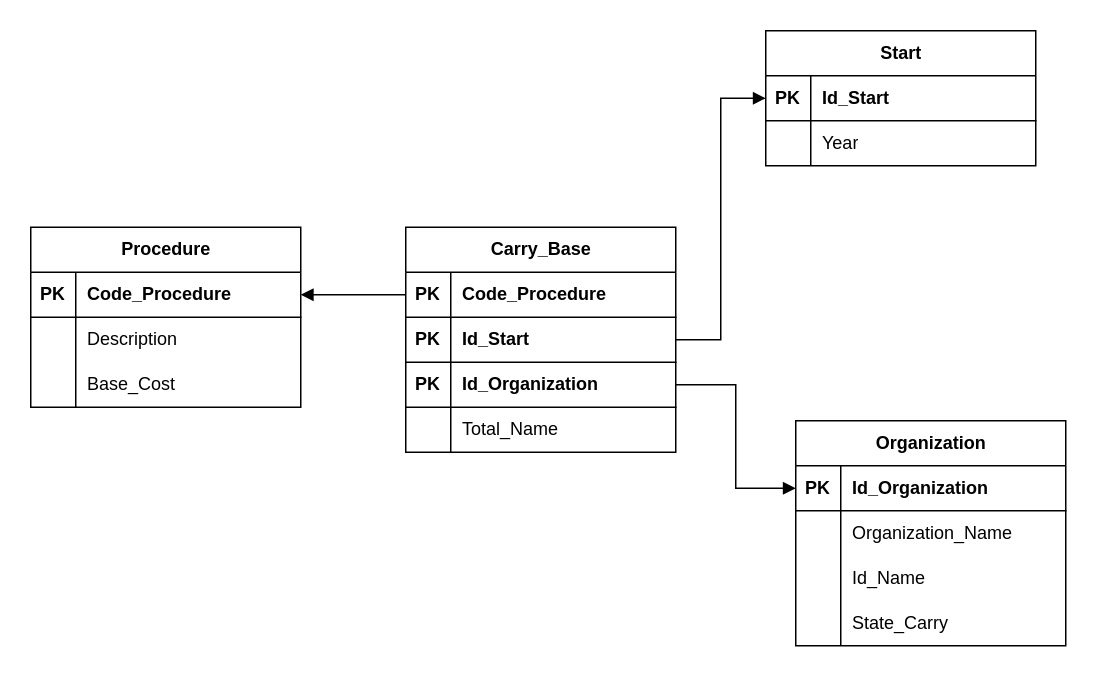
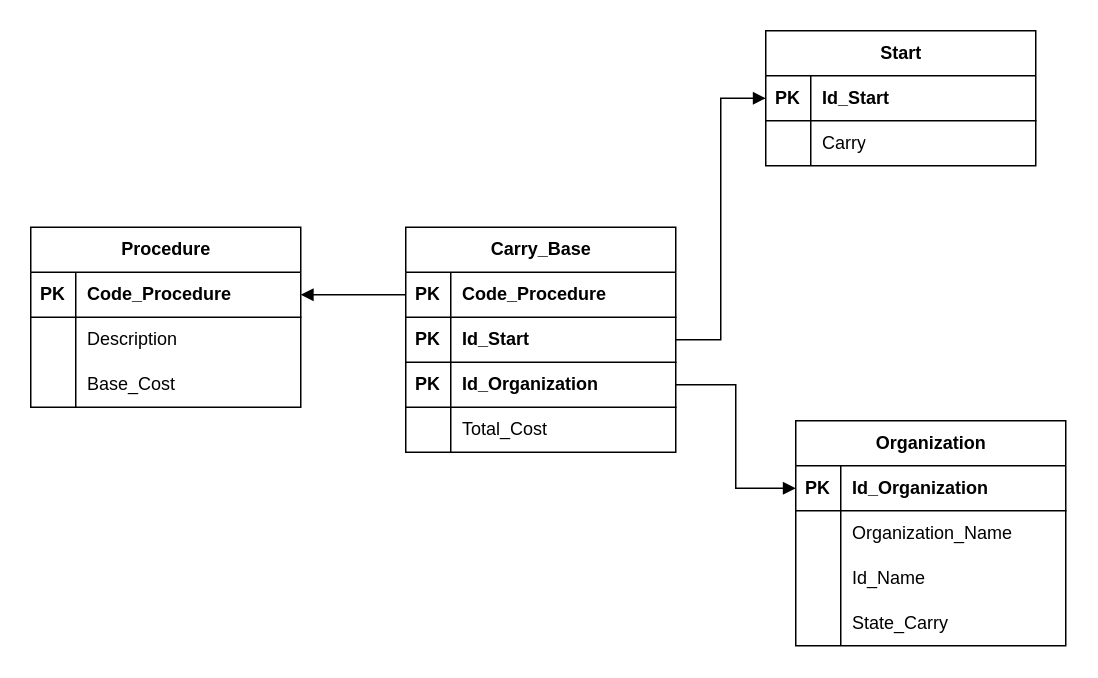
  <mxCell id="0" />
  <mxCell id="1" parent="0" />
  <mxCell id="2" style="edgeStyle=orthogonalEdgeStyle;rounded=0;orthogonalLoop=1;jettySize=auto;html=1;exitX=0;exitY=0.5;exitDx=0;exitDy=0;endArrow=block;startFill=0;endFill=1;entryX=1;entryY=0.5;entryDx=0;entryDy=0;" edge="1" parent="1" source="5" target="31"><mxGeometry relative="1" as="geometry"><mxPoint x="210" y="310" as="targetPoint" /></mxGeometry></mxCell>
  <mxCell id="3" style="edgeStyle=orthogonalEdgeStyle;rounded=0;orthogonalLoop=1;jettySize=auto;html=1;exitX=0;exitY=0.5;exitDx=0;exitDy=0;entryX=1;entryY=0.5;entryDx=0;entryDy=0;endArrow=none;startFill=1;startArrow=block;" edge="1" parent="1" source="18" target="11"><mxGeometry relative="1" as="geometry"><mxPoint x="439.86" y="127.85" as="targetPoint" /></mxGeometry></mxCell>
  <mxCell id="4" value="Carry_Base" style="shape=table;startSize=30;container=1;collapsible=1;childLayout=tableLayout;fixedRows=1;rowLines=0;fontStyle=1;align=center;resizeLast=1;html=1;" vertex="1" parent="1"><mxGeometry x="270" y="151" width="180" height="150" as="geometry" /></mxCell>
  <mxCell id="5" value="" style="shape=tableRow;horizontal=0;startSize=0;swimlaneHead=0;swimlaneBody=0;fillColor=none;collapsible=0;dropTarget=0;points=[[0,0.5],[1,0.5]];portConstraint=eastwest;top=0;left=0;right=0;bottom=1;" vertex="1" parent="4"><mxGeometry y="30" width="180" height="30" as="geometry" /></mxCell>
  <mxCell id="6" value="PK" style="shape=partialRectangle;connectable=0;fillColor=none;top=0;left=0;bottom=0;right=0;fontStyle=1;overflow=hidden;whiteSpace=wrap;html=1;" vertex="1" parent="5"><mxGeometry width="30" height="30" as="geometry"><mxRectangle width="30" height="30" as="alternateBounds" /></mxGeometry></mxCell>
  <mxCell id="7" value="Code_Procedure" style="shape=partialRectangle;connectable=0;fillColor=none;top=0;left=0;bottom=0;right=0;align=left;spacingLeft=6;fontStyle=1;overflow=hidden;whiteSpace=wrap;html=1;" vertex="1" parent="5"><mxGeometry x="30" width="150" height="30" as="geometry"><mxRectangle width="150" height="30" as="alternateBounds" /></mxGeometry></mxCell>
  <mxCell id="8" value="" style="shape=tableRow;horizontal=0;startSize=0;swimlaneHead=0;swimlaneBody=0;fillColor=none;collapsible=0;dropTarget=0;points=[[0,0.5],[1,0.5]];portConstraint=eastwest;top=0;left=0;right=0;bottom=1;" vertex="1" parent="4"><mxGeometry y="60" width="180" height="30" as="geometry" /></mxCell>
  <mxCell id="9" value="PK" style="shape=partialRectangle;connectable=0;fillColor=none;top=0;left=0;bottom=0;right=0;fontStyle=1;overflow=hidden;whiteSpace=wrap;html=1;" vertex="1" parent="8"><mxGeometry width="30" height="30" as="geometry"><mxRectangle width="30" height="30" as="alternateBounds" /></mxGeometry></mxCell>
  <mxCell id="10" value="Id_Start" style="shape=partialRectangle;connectable=0;fillColor=none;top=0;left=0;bottom=0;right=0;align=left;spacingLeft=6;fontStyle=1;overflow=hidden;whiteSpace=wrap;html=1;" vertex="1" parent="8"><mxGeometry x="30" width="150" height="30" as="geometry"><mxRectangle width="150" height="30" as="alternateBounds" /></mxGeometry></mxCell>
  <mxCell id="11" value="" style="shape=tableRow;horizontal=0;startSize=0;swimlaneHead=0;swimlaneBody=0;fillColor=none;collapsible=0;dropTarget=0;points=[[0,0.5],[1,0.5]];portConstraint=eastwest;top=0;left=0;right=0;bottom=1;" vertex="1" parent="4"><mxGeometry y="90" width="180" height="30" as="geometry" /></mxCell>
  <mxCell id="12" value="PK" style="shape=partialRectangle;connectable=0;fillColor=none;top=0;left=0;bottom=0;right=0;fontStyle=1;overflow=hidden;whiteSpace=wrap;html=1;" vertex="1" parent="11"><mxGeometry width="30" height="30" as="geometry"><mxRectangle width="30" height="30" as="alternateBounds" /></mxGeometry></mxCell>
  <mxCell id="13" value="Id_Organization" style="shape=partialRectangle;connectable=0;fillColor=none;top=0;left=0;bottom=0;right=0;align=left;spacingLeft=6;fontStyle=1;overflow=hidden;whiteSpace=wrap;html=1;" vertex="1" parent="11"><mxGeometry x="30" width="150" height="30" as="geometry"><mxRectangle width="150" height="30" as="alternateBounds" /></mxGeometry></mxCell>
  <mxCell id="14" value="" style="shape=tableRow;horizontal=0;startSize=0;swimlaneHead=0;swimlaneBody=0;fillColor=none;collapsible=0;dropTarget=0;points=[[0,0.5],[1,0.5]];portConstraint=eastwest;top=0;left=0;right=0;bottom=0;" vertex="1" parent="4"><mxGeometry y="120" width="180" height="30" as="geometry" /></mxCell>
  <mxCell id="15" value="" style="shape=partialRectangle;connectable=0;fillColor=none;top=0;left=0;bottom=0;right=0;editable=1;overflow=hidden;whiteSpace=wrap;html=1;" vertex="1" parent="14"><mxGeometry width="30" height="30" as="geometry"><mxRectangle width="30" height="30" as="alternateBounds" /></mxGeometry></mxCell>
- <mxCell id="16" value="Total_Name" style="shape=partialRectangle;connectable=0;fillColor=none;top=0;left=0;bottom=0;right=0;align=left;spacingLeft=6;overflow=hidden;whiteSpace=wrap;html=1;" vertex="1" parent="14"><mxGeometry x="30" width="150" height="30" as="geometry"><mxRectangle width="150" height="30" as="alternateBounds" /></mxGeometry></mxCell>
+ <mxCell id="16" value="Total_Cost" style="shape=partialRectangle;connectable=0;fillColor=none;top=0;left=0;bottom=0;right=0;align=left;spacingLeft=6;overflow=hidden;whiteSpace=wrap;html=1;" vertex="1" parent="14"><mxGeometry x="30" width="150" height="30" as="geometry"><mxRectangle width="150" height="30" as="alternateBounds" /></mxGeometry></mxCell>
  <mxCell id="17" value="Organization" style="shape=table;startSize=30;container=1;collapsible=1;childLayout=tableLayout;fixedRows=1;rowLines=0;fontStyle=1;align=center;resizeLast=1;html=1;" vertex="1" parent="1"><mxGeometry x="530" y="280" width="180" height="150" as="geometry" /></mxCell>
  <mxCell id="18" value="" style="shape=tableRow;horizontal=0;startSize=0;swimlaneHead=0;swimlaneBody=0;fillColor=none;collapsible=0;dropTarget=0;points=[[0,0.5],[1,0.5]];portConstraint=eastwest;top=0;left=0;right=0;bottom=1;" vertex="1" parent="17"><mxGeometry y="30" width="180" height="30" as="geometry" /></mxCell>
  <mxCell id="19" value="PK" style="shape=partialRectangle;connectable=0;fillColor=none;top=0;left=0;bottom=0;right=0;fontStyle=1;overflow=hidden;whiteSpace=wrap;html=1;" vertex="1" parent="18"><mxGeometry width="30" height="30" as="geometry"><mxRectangle width="30" height="30" as="alternateBounds" /></mxGeometry></mxCell>
  <mxCell id="20" value="Id_Organization" style="shape=partialRectangle;connectable=0;fillColor=none;top=0;left=0;bottom=0;right=0;align=left;spacingLeft=6;fontStyle=1;overflow=hidden;whiteSpace=wrap;html=1;" vertex="1" parent="18"><mxGeometry x="30" width="150" height="30" as="geometry"><mxRectangle width="150" height="30" as="alternateBounds" /></mxGeometry></mxCell>
  <mxCell id="21" value="" style="shape=tableRow;horizontal=0;startSize=0;swimlaneHead=0;swimlaneBody=0;fillColor=none;collapsible=0;dropTarget=0;points=[[0,0.5],[1,0.5]];portConstraint=eastwest;top=0;left=0;right=0;bottom=0;" vertex="1" parent="17"><mxGeometry y="60" width="180" height="30" as="geometry" /></mxCell>
  <mxCell id="22" value="" style="shape=partialRectangle;connectable=0;fillColor=none;top=0;left=0;bottom=0;right=0;editable=1;overflow=hidden;whiteSpace=wrap;html=1;" vertex="1" parent="21"><mxGeometry width="30" height="30" as="geometry"><mxRectangle width="30" height="30" as="alternateBounds" /></mxGeometry></mxCell>
  <mxCell id="23" value="Organization_Name" style="shape=partialRectangle;connectable=0;fillColor=none;top=0;left=0;bottom=0;right=0;align=left;spacingLeft=6;overflow=hidden;whiteSpace=wrap;html=1;" vertex="1" parent="21"><mxGeometry x="30" width="150" height="30" as="geometry"><mxRectangle width="150" height="30" as="alternateBounds" /></mxGeometry></mxCell>
  <mxCell id="24" value="" style="shape=tableRow;horizontal=0;startSize=0;swimlaneHead=0;swimlaneBody=0;fillColor=none;collapsible=0;dropTarget=0;points=[[0,0.5],[1,0.5]];portConstraint=eastwest;top=0;left=0;right=0;bottom=0;" vertex="1" parent="17"><mxGeometry y="90" width="180" height="30" as="geometry" /></mxCell>
  <mxCell id="25" value="" style="shape=partialRectangle;connectable=0;fillColor=none;top=0;left=0;bottom=0;right=0;editable=1;overflow=hidden;whiteSpace=wrap;html=1;" vertex="1" parent="24"><mxGeometry width="30" height="30" as="geometry"><mxRectangle width="30" height="30" as="alternateBounds" /></mxGeometry></mxCell>
  <mxCell id="26" value="Id_Name" style="shape=partialRectangle;connectable=0;fillColor=none;top=0;left=0;bottom=0;right=0;align=left;spacingLeft=6;overflow=hidden;whiteSpace=wrap;html=1;" vertex="1" parent="24"><mxGeometry x="30" width="150" height="30" as="geometry"><mxRectangle width="150" height="30" as="alternateBounds" /></mxGeometry></mxCell>
  <mxCell id="27" value="" style="shape=tableRow;horizontal=0;startSize=0;swimlaneHead=0;swimlaneBody=0;fillColor=none;collapsible=0;dropTarget=0;points=[[0,0.5],[1,0.5]];portConstraint=eastwest;top=0;left=0;right=0;bottom=0;" vertex="1" parent="17"><mxGeometry y="120" width="180" height="30" as="geometry" /></mxCell>
  <mxCell id="28" value="" style="shape=partialRectangle;connectable=0;fillColor=none;top=0;left=0;bottom=0;right=0;editable=1;overflow=hidden;whiteSpace=wrap;html=1;" vertex="1" parent="27"><mxGeometry width="30" height="30" as="geometry"><mxRectangle width="30" height="30" as="alternateBounds" /></mxGeometry></mxCell>
  <mxCell id="29" value="State_Carry" style="shape=partialRectangle;connectable=0;fillColor=none;top=0;left=0;bottom=0;right=0;align=left;spacingLeft=6;overflow=hidden;whiteSpace=wrap;html=1;" vertex="1" parent="27"><mxGeometry x="30" width="150" height="30" as="geometry"><mxRectangle width="150" height="30" as="alternateBounds" /></mxGeometry></mxCell>
  <mxCell id="30" value="Procedure" style="shape=table;startSize=30;container=1;collapsible=1;childLayout=tableLayout;fixedRows=1;rowLines=0;fontStyle=1;align=center;resizeLast=1;html=1;" vertex="1" parent="1"><mxGeometry x="20" y="151" width="180" height="120" as="geometry" /></mxCell>
  <mxCell id="31" value="" style="shape=tableRow;horizontal=0;startSize=0;swimlaneHead=0;swimlaneBody=0;fillColor=none;collapsible=0;dropTarget=0;points=[[0,0.5],[1,0.5]];portConstraint=eastwest;top=0;left=0;right=0;bottom=1;" vertex="1" parent="30"><mxGeometry y="30" width="180" height="30" as="geometry" /></mxCell>
  <mxCell id="32" value="PK" style="shape=partialRectangle;connectable=0;fillColor=none;top=0;left=0;bottom=0;right=0;fontStyle=1;overflow=hidden;whiteSpace=wrap;html=1;" vertex="1" parent="31"><mxGeometry width="30" height="30" as="geometry"><mxRectangle width="30" height="30" as="alternateBounds" /></mxGeometry></mxCell>
  <mxCell id="33" value="Code_Procedure" style="shape=partialRectangle;connectable=0;fillColor=none;top=0;left=0;bottom=0;right=0;align=left;spacingLeft=6;fontStyle=1;overflow=hidden;whiteSpace=wrap;html=1;" vertex="1" parent="31"><mxGeometry x="30" width="150" height="30" as="geometry"><mxRectangle width="150" height="30" as="alternateBounds" /></mxGeometry></mxCell>
  <mxCell id="34" value="" style="shape=tableRow;horizontal=0;startSize=0;swimlaneHead=0;swimlaneBody=0;fillColor=none;collapsible=0;dropTarget=0;points=[[0,0.5],[1,0.5]];portConstraint=eastwest;top=0;left=0;right=0;bottom=0;" vertex="1" parent="30"><mxGeometry y="60" width="180" height="30" as="geometry" /></mxCell>
  <mxCell id="35" value="" style="shape=partialRectangle;connectable=0;fillColor=none;top=0;left=0;bottom=0;right=0;editable=1;overflow=hidden;whiteSpace=wrap;html=1;" vertex="1" parent="34"><mxGeometry width="30" height="30" as="geometry"><mxRectangle width="30" height="30" as="alternateBounds" /></mxGeometry></mxCell>
  <mxCell id="36" value="Description" style="shape=partialRectangle;connectable=0;fillColor=none;top=0;left=0;bottom=0;right=0;align=left;spacingLeft=6;overflow=hidden;whiteSpace=wrap;html=1;" vertex="1" parent="34"><mxGeometry x="30" width="150" height="30" as="geometry"><mxRectangle width="150" height="30" as="alternateBounds" /></mxGeometry></mxCell>
  <mxCell id="37" value="" style="shape=tableRow;horizontal=0;startSize=0;swimlaneHead=0;swimlaneBody=0;fillColor=none;collapsible=0;dropTarget=0;points=[[0,0.5],[1,0.5]];portConstraint=eastwest;top=0;left=0;right=0;bottom=0;" vertex="1" parent="30"><mxGeometry y="90" width="180" height="30" as="geometry" /></mxCell>
  <mxCell id="38" value="" style="shape=partialRectangle;connectable=0;fillColor=none;top=0;left=0;bottom=0;right=0;editable=1;overflow=hidden;whiteSpace=wrap;html=1;" vertex="1" parent="37"><mxGeometry width="30" height="30" as="geometry"><mxRectangle width="30" height="30" as="alternateBounds" /></mxGeometry></mxCell>
  <mxCell id="39" value="Base_Cost" style="shape=partialRectangle;connectable=0;fillColor=none;top=0;left=0;bottom=0;right=0;align=left;spacingLeft=6;overflow=hidden;whiteSpace=wrap;html=1;" vertex="1" parent="37"><mxGeometry x="30" width="150" height="30" as="geometry"><mxRectangle width="150" height="30" as="alternateBounds" /></mxGeometry></mxCell>
  <mxCell id="40" value="Start" style="shape=table;startSize=30;container=1;collapsible=1;childLayout=tableLayout;fixedRows=1;rowLines=0;fontStyle=1;align=center;resizeLast=1;html=1;" vertex="1" parent="1"><mxGeometry x="510" y="20" width="180" height="90" as="geometry" /></mxCell>
  <mxCell id="41" value="" style="shape=tableRow;horizontal=0;startSize=0;swimlaneHead=0;swimlaneBody=0;fillColor=none;collapsible=0;dropTarget=0;points=[[0,0.5],[1,0.5]];portConstraint=eastwest;top=0;left=0;right=0;bottom=1;" vertex="1" parent="40"><mxGeometry y="30" width="180" height="30" as="geometry" /></mxCell>
  <mxCell id="42" value="PK" style="shape=partialRectangle;connectable=0;fillColor=none;top=0;left=0;bottom=0;right=0;fontStyle=1;overflow=hidden;whiteSpace=wrap;html=1;" vertex="1" parent="41"><mxGeometry width="30" height="30" as="geometry"><mxRectangle width="30" height="30" as="alternateBounds" /></mxGeometry></mxCell>
  <mxCell id="43" value="Id_Start" style="shape=partialRectangle;connectable=0;fillColor=none;top=0;left=0;bottom=0;right=0;align=left;spacingLeft=6;fontStyle=1;overflow=hidden;whiteSpace=wrap;html=1;" vertex="1" parent="41"><mxGeometry x="30" width="150" height="30" as="geometry"><mxRectangle width="150" height="30" as="alternateBounds" /></mxGeometry></mxCell>
  <mxCell id="44" value="" style="shape=tableRow;horizontal=0;startSize=0;swimlaneHead=0;swimlaneBody=0;fillColor=none;collapsible=0;dropTarget=0;points=[[0,0.5],[1,0.5]];portConstraint=eastwest;top=0;left=0;right=0;bottom=0;" vertex="1" parent="40"><mxGeometry y="60" width="180" height="30" as="geometry" /></mxCell>
  <mxCell id="45" value="" style="shape=partialRectangle;connectable=0;fillColor=none;top=0;left=0;bottom=0;right=0;editable=1;overflow=hidden;whiteSpace=wrap;html=1;" vertex="1" parent="44"><mxGeometry width="30" height="30" as="geometry"><mxRectangle width="30" height="30" as="alternateBounds" /></mxGeometry></mxCell>
- <mxCell id="46" value="Year" style="shape=partialRectangle;connectable=0;fillColor=none;top=0;left=0;bottom=0;right=0;align=left;spacingLeft=6;overflow=hidden;whiteSpace=wrap;html=1;" vertex="1" parent="44"><mxGeometry x="30" width="150" height="30" as="geometry"><mxRectangle width="150" height="30" as="alternateBounds" /></mxGeometry></mxCell>
+ <mxCell id="46" value="Carry" style="shape=partialRectangle;connectable=0;fillColor=none;top=0;left=0;bottom=0;right=0;align=left;spacingLeft=6;overflow=hidden;whiteSpace=wrap;html=1;" vertex="1" parent="44"><mxGeometry x="30" width="150" height="30" as="geometry"><mxRectangle width="150" height="30" as="alternateBounds" /></mxGeometry></mxCell>
  <mxCell id="47" style="edgeStyle=orthogonalEdgeStyle;rounded=0;orthogonalLoop=1;jettySize=auto;html=1;exitX=1;exitY=0.5;exitDx=0;exitDy=0;entryX=0;entryY=0.5;entryDx=0;entryDy=0;endArrow=block;startFill=0;endFill=1;" edge="1" parent="1" source="8" target="41"><mxGeometry relative="1" as="geometry" /></mxCell>
